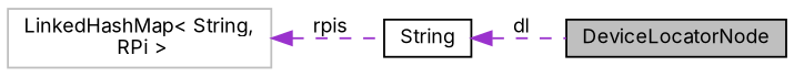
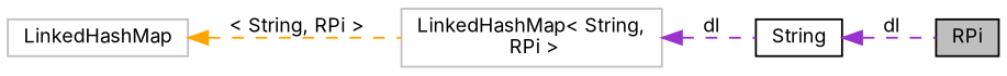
  digraph {
    fontname=Inter
    rankdir=LR
    node [color=black fillcolor=white fontname=Inter fontsize=10 shape=record style=filled]
    edge [color=darkorchid3 dir=back fontname=Inter fontsize=10 labelfontname=Helvetica labelfontsize=10 style=dashed]
-   n1 [fillcolor=grey75 fontcolor=black height=0.2 label=DeviceLocatorNode width=0.4]
+   n1 [fillcolor=grey75 fontcolor=black height=0.2 label=RPi width=0.4]
    n2 [height=0.2 label=String width=0.4]
    n3 [color=grey75 height=0.2 label="LinkedHashMap\< String,\l RPi \>" width=0.4]
+   n4 [color=grey75 height=0.2 label=LinkedHashMap width=0.4]
    n2 -> n1 [label=" dl"]
-   n3 -> n2 [label=" rpis"]
+   n3 -> n2 [label=" dl"]
+   n4 -> n3 [color=orange label=" \< String, RPi \>"]
  }
